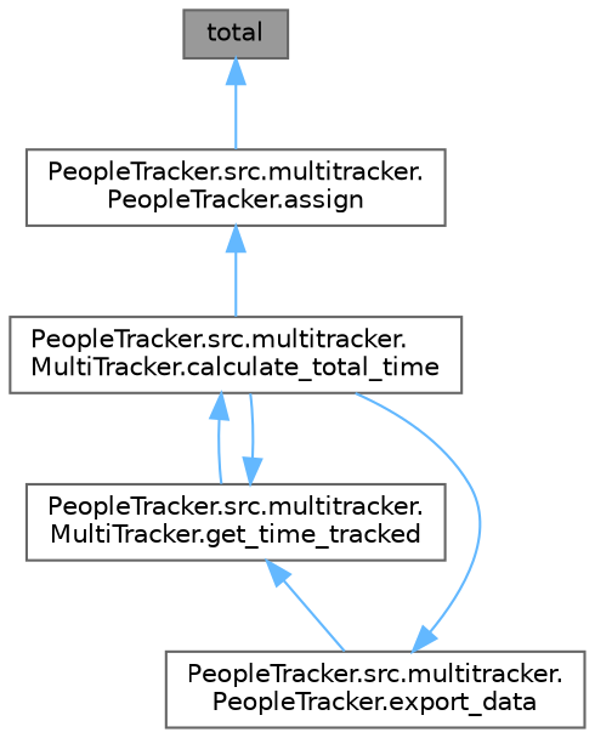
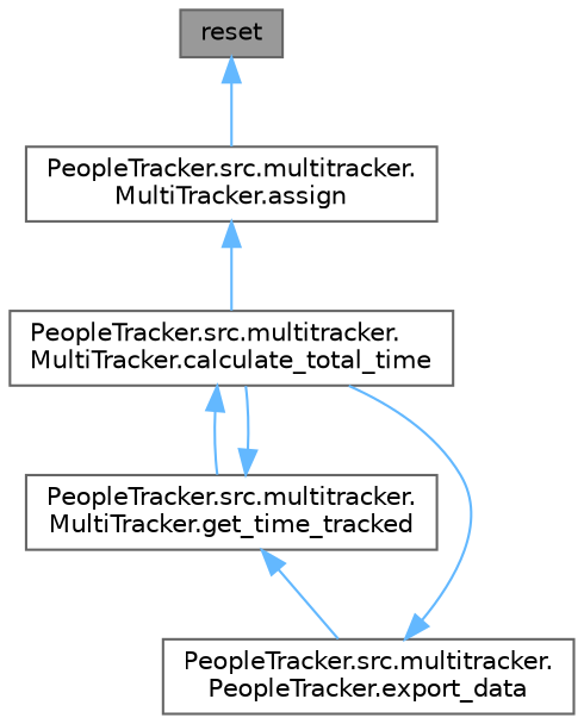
  digraph {
    rankdir=TB
    node [color=grey40 fillcolor=white fontname=Helvetica fontsize=10 shape=box style=filled]
    edge [color=steelblue1 dir=back fontname=Helvetica fontsize=10 labelfontname=Helvetica labelfontsize=10 style=solid]
-   n1 [color=gray40 fillcolor=grey60 fontcolor=black height=0.2 label=total width=0.4]
-   n2 [height=0.2 label="PeopleTracker.src.multitracker.\lPeopleTracker.assign" width=0.4]
+   n1 [color=gray40 fillcolor=grey60 fontcolor=black height=0.2 label=reset width=0.4]
+   n2 [height=0.2 label="PeopleTracker.src.multitracker.\lMultiTracker.assign" width=0.4]
    n3 [height=0.2 label="PeopleTracker.src.multitracker.\lMultiTracker.calculate_total_time" width=0.4]
    n4 [height=0.2 label="PeopleTracker.src.multitracker.\lMultiTracker.get_time_tracked" width=0.4]
    n5 [height=0.2 label="PeopleTracker.src.multitracker.\lPeopleTracker.export_data" width=0.4]
    n1 -> n2
    n2 -> n3
    n3 -> n4
    n4 -> n3
    n4 -> n5
    n5 -> n3
  }
